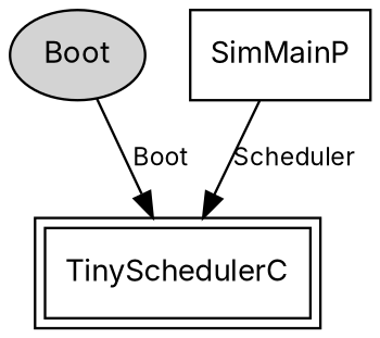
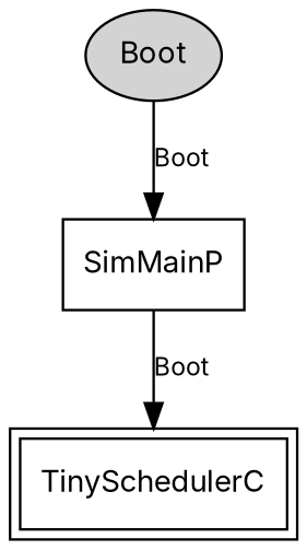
  digraph {
    fontname=Inter
    node [fontname=Inter fontsize=12 shape=box]
    edge [fontname=Inter fontsize=10]
    n1 [label=Boot shape=ellipse style=filled]
    SimMainP
    TinySchedulerC [peripheries=2]
-   n1 -> TinySchedulerC [label=Boot]
-   SimMainP -> TinySchedulerC [label=Scheduler]
+   n1 -> SimMainP [label=Boot]
+   SimMainP -> TinySchedulerC [label=Boot]
  }
